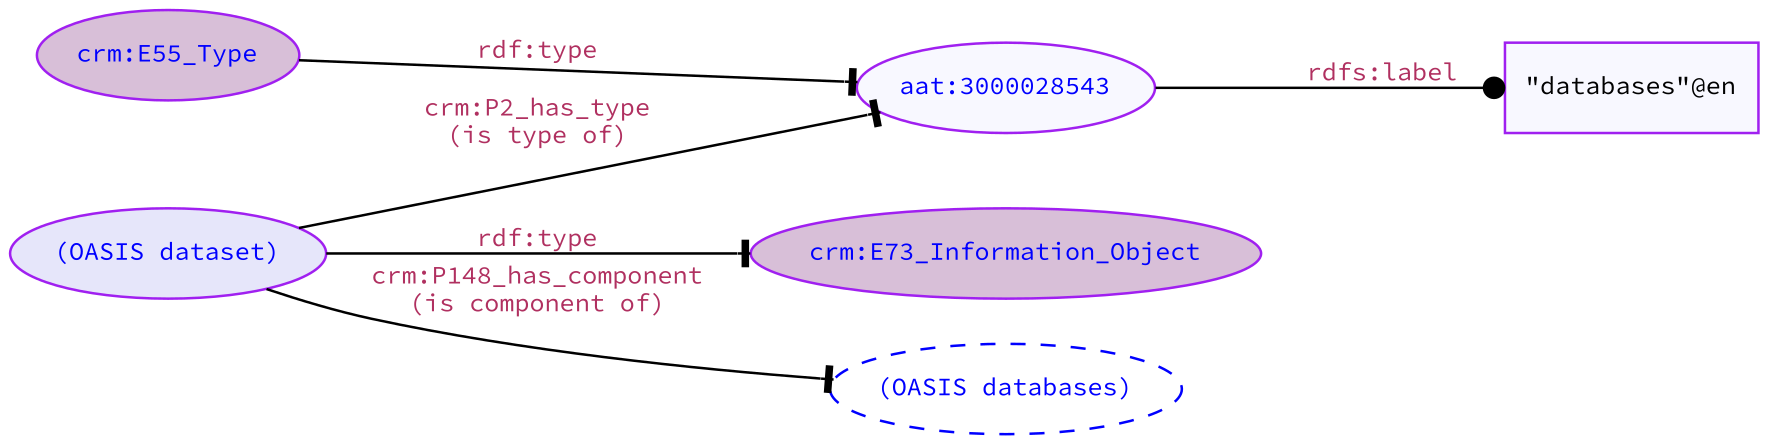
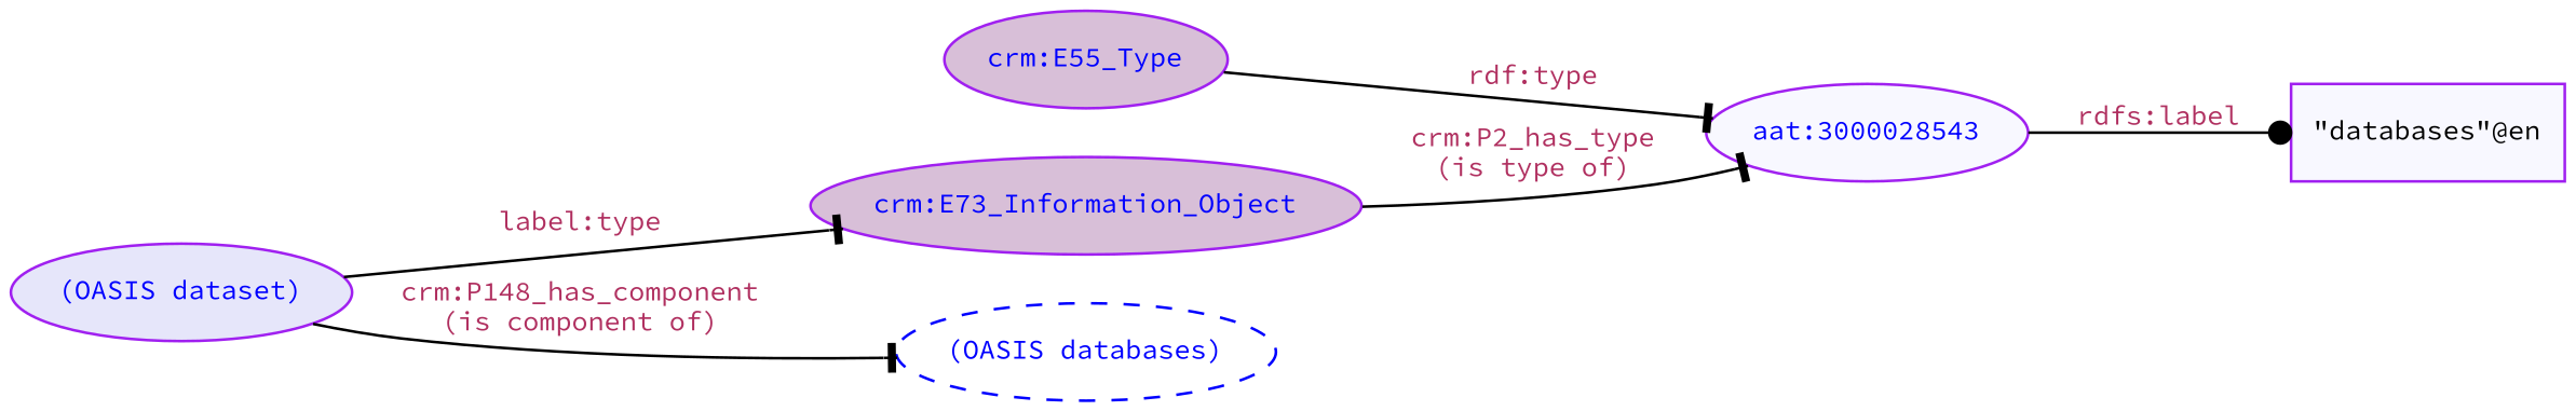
  digraph {
    fontname="Source Code Pro"
    rankdir=LR
    node [color=purple fillcolor=ghostwhite fontcolor=blue fontname="Source Code Pro" fontsize=10 style=filled]
    edge [arrowhead=tee color=black fontcolor=maroon fontname="Source Code Pro" fontsize=10]
    "\"databases\"@en" [fontcolor=black shape=box]
    "aat:3000028543"
    "crm:E55_Type" [fillcolor=thistle]
    "crm:E73_Information_Object" [fillcolor=thistle]
    "(OASIS dataset)" [fillcolor=lavender]
    n6 [color=blue label="(OASIS databases)" style=dashed]
    "aat:3000028543" -> "\"databases\"@en" [arrowhead=dot label="rdfs:label"]
    "crm:E55_Type" -> "aat:3000028543" [label="rdf:type"]
-   "(OASIS dataset)" -> "aat:3000028543" [label="crm:P2_has_type\n(is type of)"]
-   "(OASIS dataset)" -> "crm:E73_Information_Object" [label="rdf:type"]
+   "crm:E73_Information_Object" -> "aat:3000028543" [label="crm:P2_has_type\n(is type of)"]
+   "(OASIS dataset)" -> "crm:E73_Information_Object" [label="label:type"]
    "(OASIS dataset)" -> n6 [label="crm:P148_has_component\n(is component of)"]
  }
